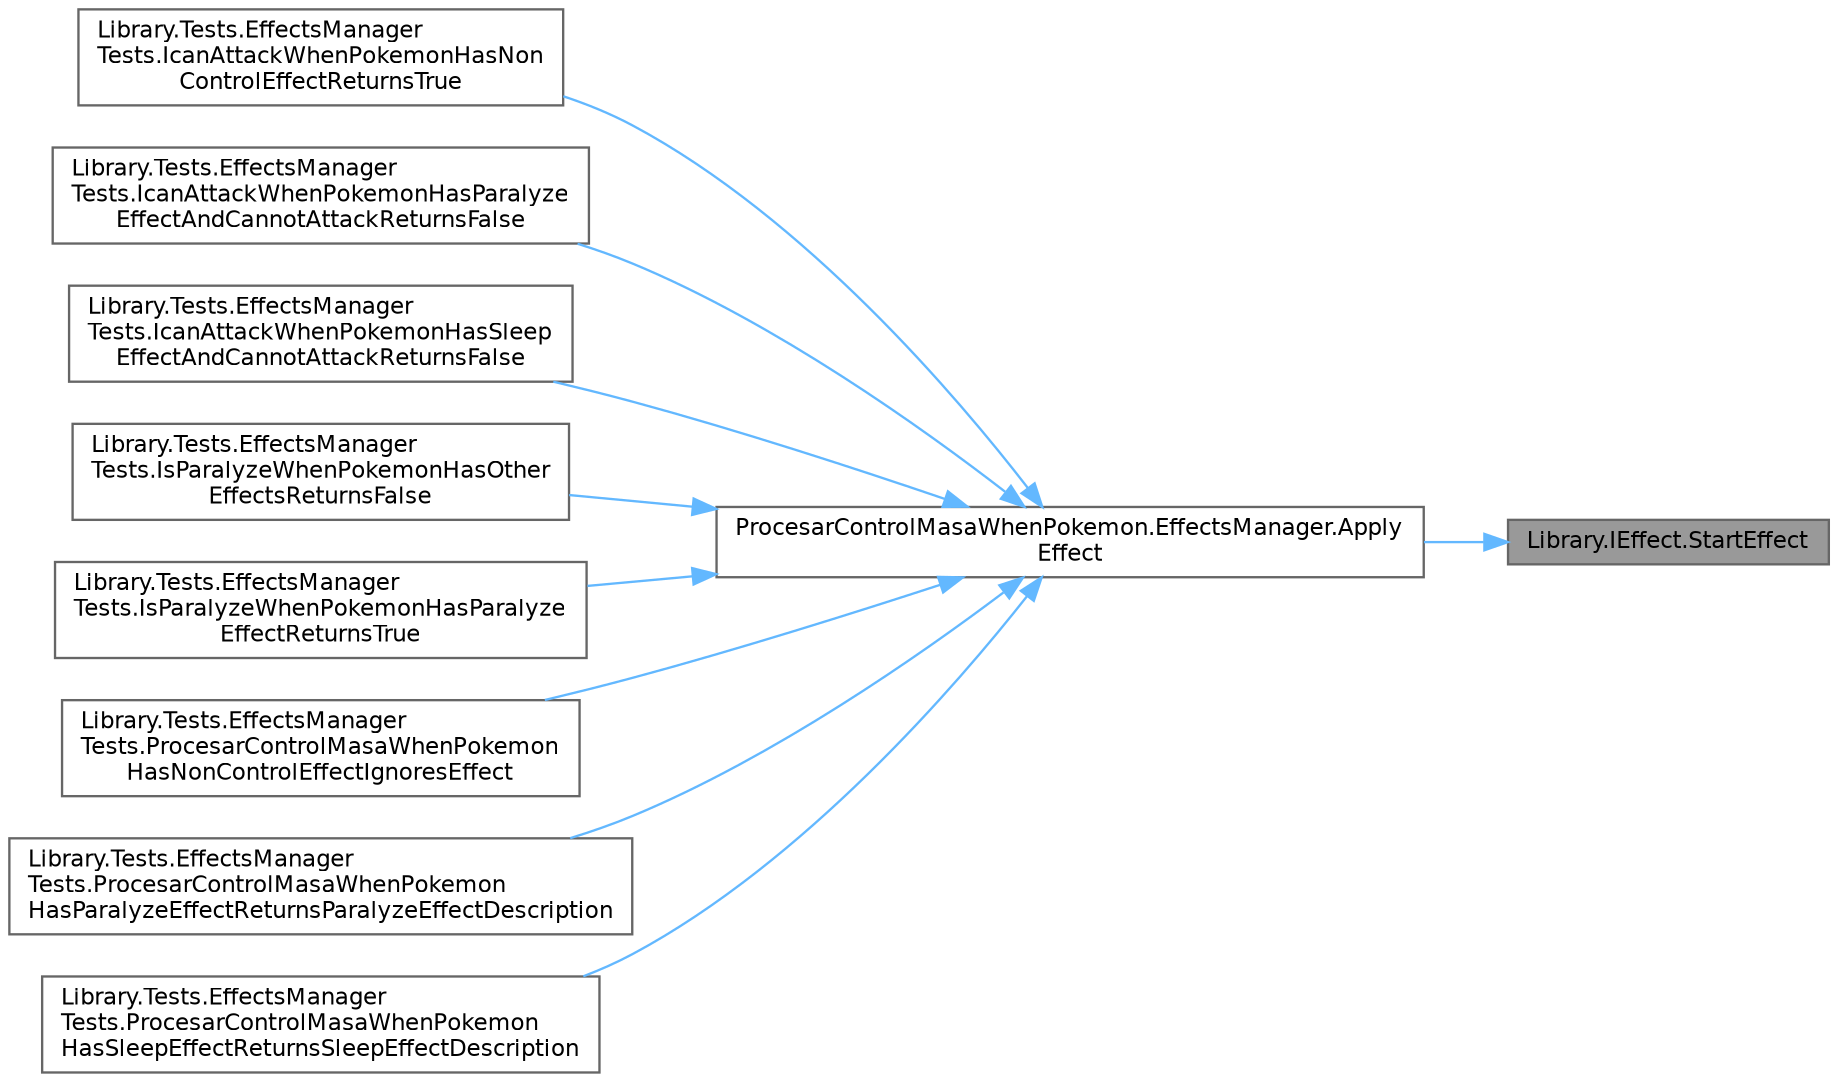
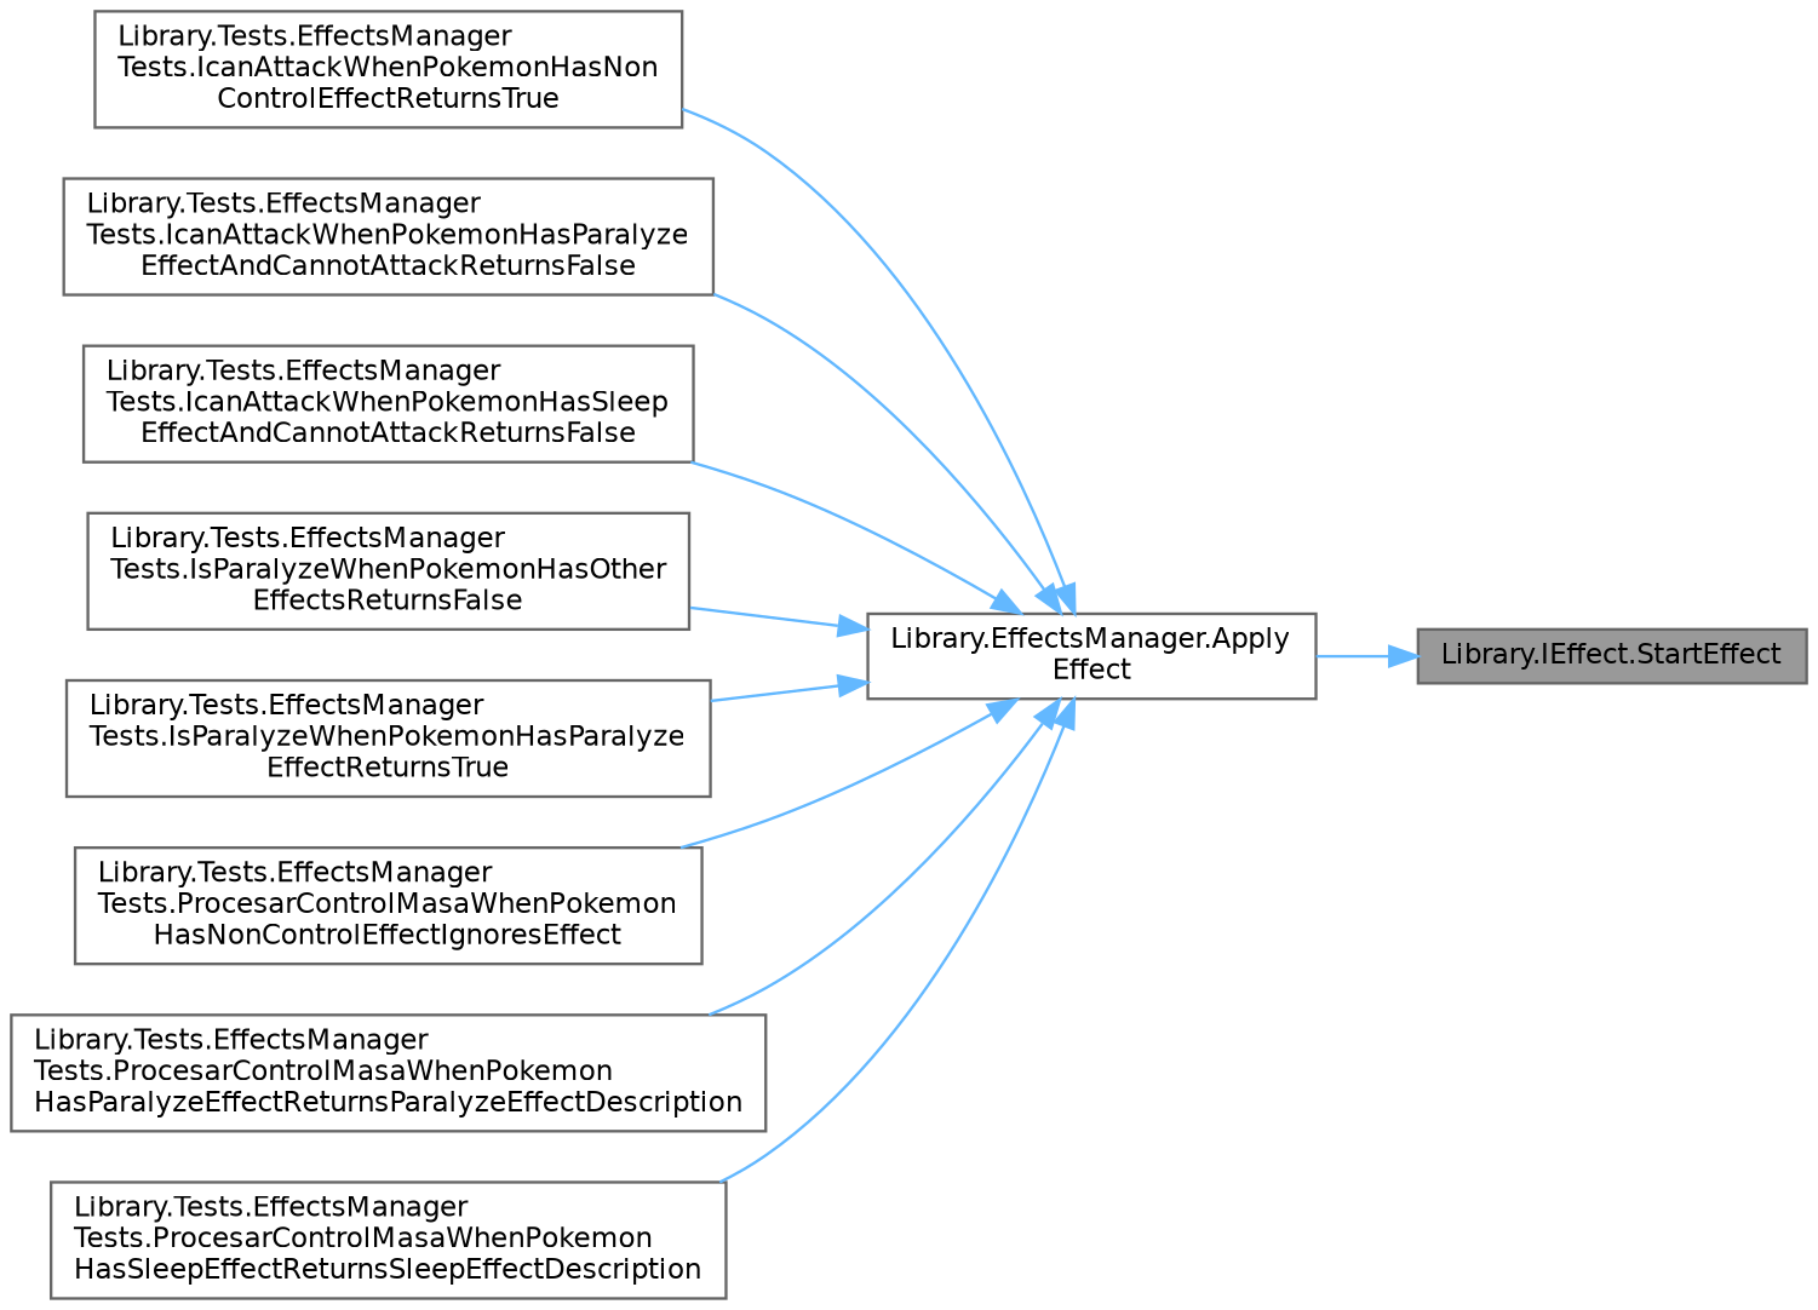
  digraph {
    rankdir=RL
    node [color=grey40 fillcolor=white fontname=Helvetica fontsize=10 shape=box style=filled]
    edge [color=steelblue1 dir=back fontname=Helvetica fontsize=10 labelfontname=Helvetica labelfontsize=10 style=solid]
    n1 [color=gray40 fillcolor=grey60 fontcolor=black height=0.2 label="Library.IEffect.StartEffect" width=0.4]
-   n2 [height=0.2 label="ProcesarControlMasaWhenPokemon.EffectsManager.Apply\lEffect" width=0.4]
+   n2 [height=0.2 label="Library.EffectsManager.Apply\lEffect" width=0.4]
    n3 [height=0.2 label="Library.Tests.EffectsManager\lTests.IcanAttackWhenPokemonHasNon\lControlEffectReturnsTrue" width=0.4]
    n4 [height=0.2 label="Library.Tests.EffectsManager\lTests.IcanAttackWhenPokemonHasParalyze\lEffectAndCannotAttackReturnsFalse" width=0.4]
    n5 [height=0.2 label="Library.Tests.EffectsManager\lTests.IcanAttackWhenPokemonHasSleep\lEffectAndCannotAttackReturnsFalse" width=0.4]
    n6 [height=0.2 label="Library.Tests.EffectsManager\lTests.IsParalyzeWhenPokemonHasOther\lEffectsReturnsFalse" width=0.4]
    n7 [height=0.2 label="Library.Tests.EffectsManager\lTests.IsParalyzeWhenPokemonHasParalyze\lEffectReturnsTrue" width=0.4]
    n8 [height=0.2 label="Library.Tests.EffectsManager\lTests.ProcesarControlMasaWhenPokemon\lHasNonControlEffectIgnoresEffect" width=0.4]
    n9 [height=0.2 label="Library.Tests.EffectsManager\lTests.ProcesarControlMasaWhenPokemon\lHasParalyzeEffectReturnsParalyzeEffectDescription" width=0.4]
    n10 [height=0.2 label="Library.Tests.EffectsManager\lTests.ProcesarControlMasaWhenPokemon\lHasSleepEffectReturnsSleepEffectDescription" width=0.4]
    n1 -> n2
    n2 -> n3
    n2 -> n4
    n2 -> n5
    n2 -> n6
    n2 -> n7
    n2 -> n8
    n2 -> n9
    n2 -> n10
  }
